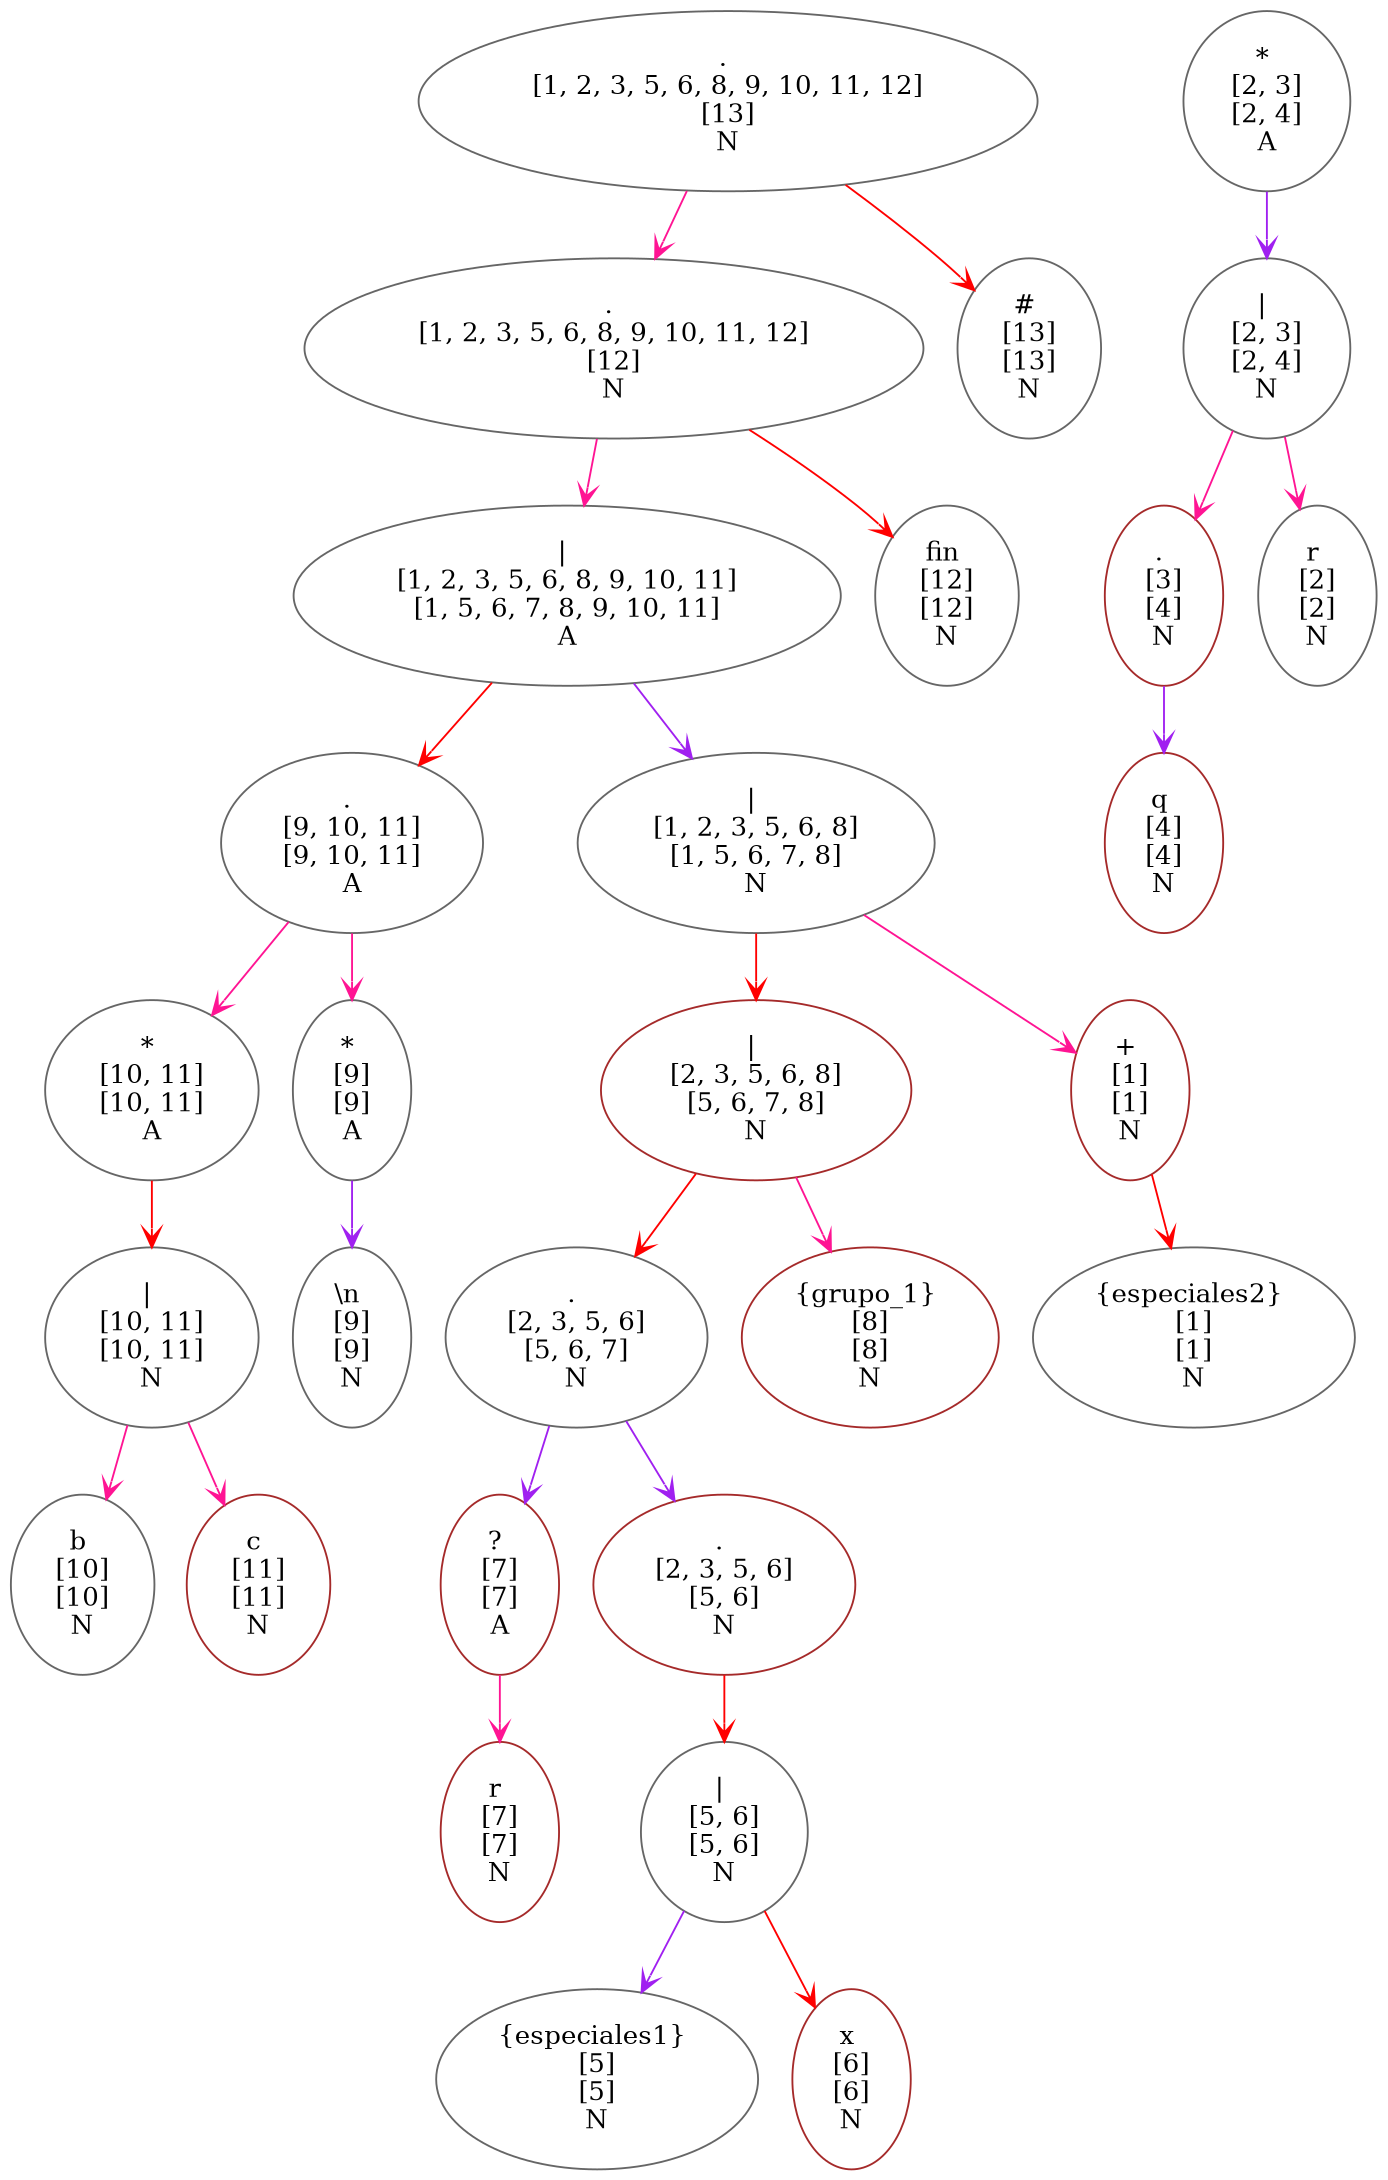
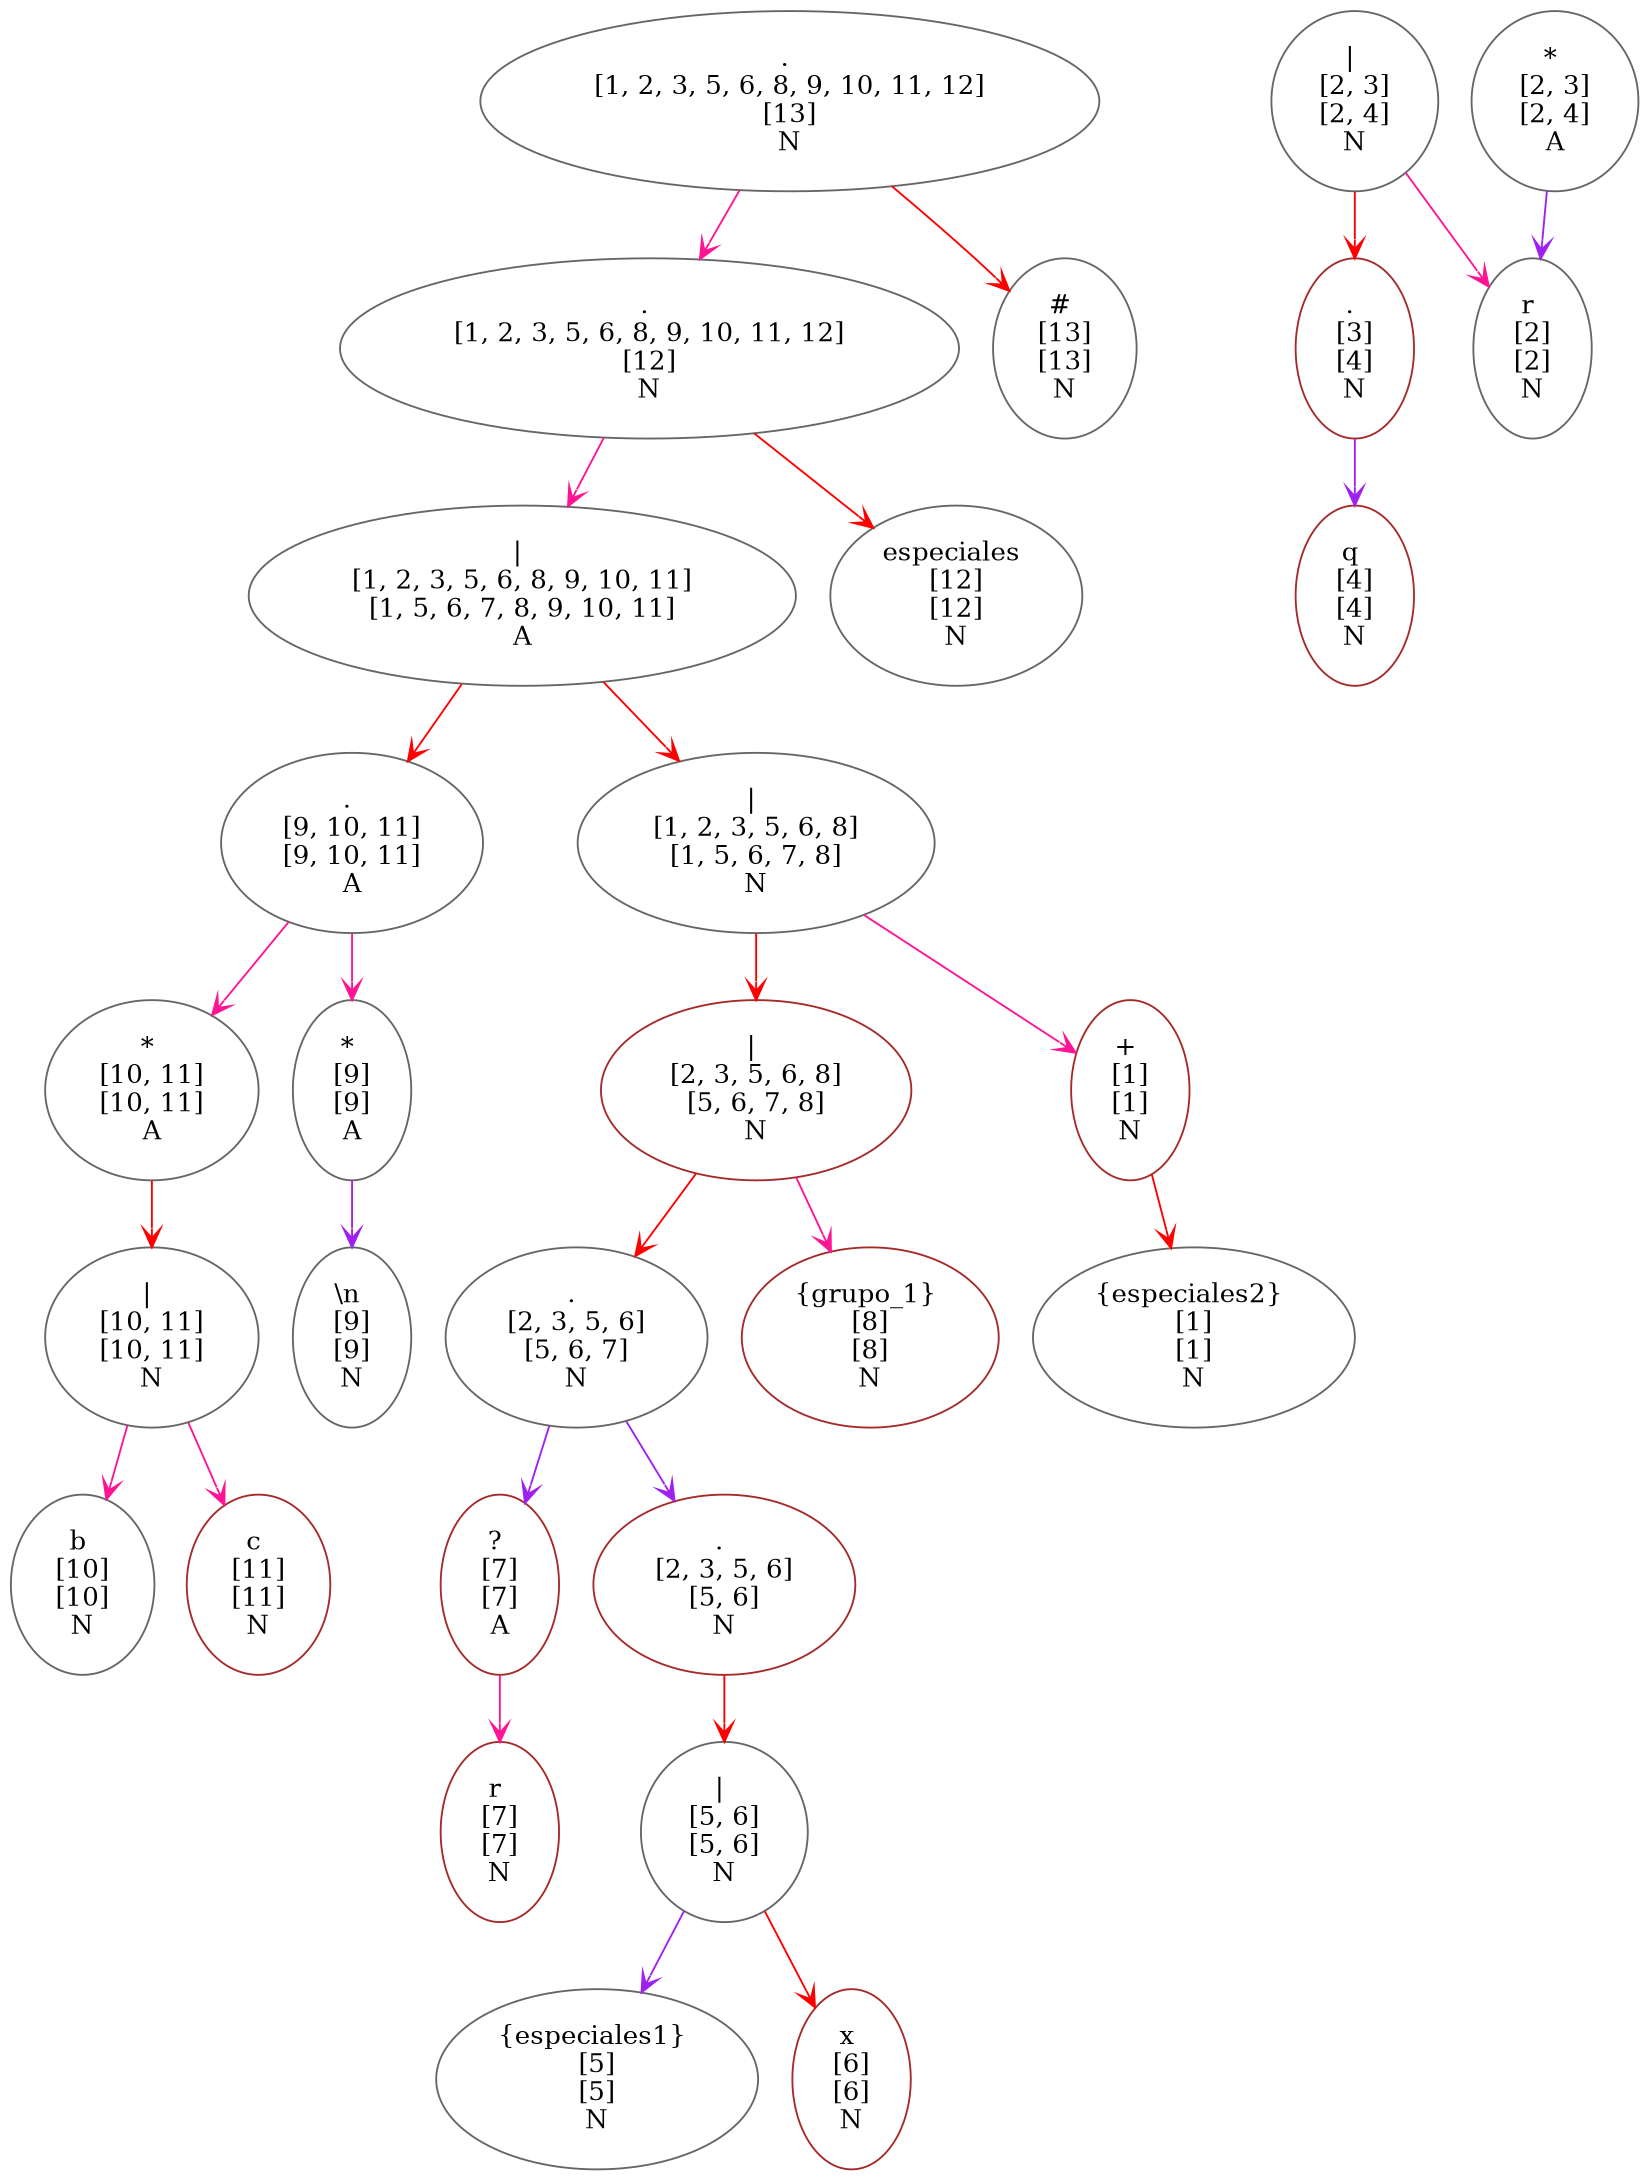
  digraph {
    labelloc=t
    node [color=gray40]
    edge [arrowhead=open arrowtail=open color=deeppink weigth=1000]
    n1 [label="| \n [10, 11] \n [10, 11] \n N "]
    n2 [label="b \n [10] \n [10] \n N "]
    n3 [color=brown label="c \n [11] \n [11] \n N "]
    n4 [label="* \n [10, 11] \n [10, 11] \n A "]
    n5 [label="* \n [9] \n [9] \n A "]
    n6 [label="\\n \n [9] \n [9] \n N "]
    n7 [label=". \n [9, 10, 11] \n [9, 10, 11] \n A "]
    n8 [color=brown label="? \n [7] \n [7] \n A "]
    n9 [color=brown label="r \n [7] \n [7] \n N "]
    n10 [label="| \n [5, 6] \n [5, 6] \n N "]
    n11 [label="{especiales1} \n [5] \n [5] \n N "]
    n12 [color=brown label="x \n [6] \n [6] \n N "]
    n13 [color=brown label=". \n [3] \n [4] \n N "]
    n14 [color=brown label="q \n [4] \n [4] \n N "]
    n15 [label="| \n [2, 3] \n [2, 4] \n N "]
    n16 [label="r \n [2] \n [2] \n N "]
    n17 [label="* \n [2, 3] \n [2, 4] \n A "]
    n18 [color=brown label=". \n [2, 3, 5, 6] \n [5, 6] \n N "]
    n19 [label=". \n [2, 3, 5, 6] \n [5, 6, 7] \n N "]
    n20 [color=brown label="| \n [2, 3, 5, 6, 8] \n [5, 6, 7, 8] \n N "]
    n21 [color=brown label="{grupo_1} \n [8] \n [8] \n N "]
    n22 [color=brown label="+ \n [1] \n [1] \n N "]
    n23 [label="{especiales2} \n [1] \n [1] \n N "]
    n24 [label="| \n [1, 2, 3, 5, 6, 8] \n [1, 5, 6, 7, 8] \n N "]
    n25 [label="| \n [1, 2, 3, 5, 6, 8, 9, 10, 11] \n [1, 5, 6, 7, 8, 9, 10, 11] \n A "]
    n26 [label=". \n [1, 2, 3, 5, 6, 8, 9, 10, 11, 12] \n [12] \n N "]
-   n27 [label="fin \n [12] \n [12] \n N "]
+   n27 [label="especiales \n [12] \n [12] \n N "]
    n28 [label=". \n [1, 2, 3, 5, 6, 8, 9, 10, 11, 12] \n [13] \n N "]
    n29 [label="# \n [13] \n [13] \n N "]
    n1 -> n2
    n1 -> n3
    n4 -> n1 [color=red]
    n5 -> n6 [color=purple]
    n7 -> n4
    n7 -> n5
    n8 -> n9
    n10 -> n11 [color=purple]
    n10 -> n12 [color=red]
    n13 -> n14 [color=purple]
-   n15 -> n13
+   n15 -> n13 [color=red]
    n15 -> n16
-   n17 -> n15 [color=purple]
+   n17 -> n16 [color=purple]
    n18 -> n10 [color=red]
    n19 -> n8 [color=purple]
    n19 -> n18 [color=purple]
    n20 -> n19 [color=red]
    n20 -> n21
    n22 -> n23 [color=red]
    n24 -> n20 [color=red]
    n24 -> n22
    n25 -> n7 [color=red]
-   n25 -> n24 [color=purple]
+   n25 -> n24 [color=red]
    n26 -> n25
    n26 -> n27 [color=red]
    n28 -> n26
    n28 -> n29 [color=red]
  }
